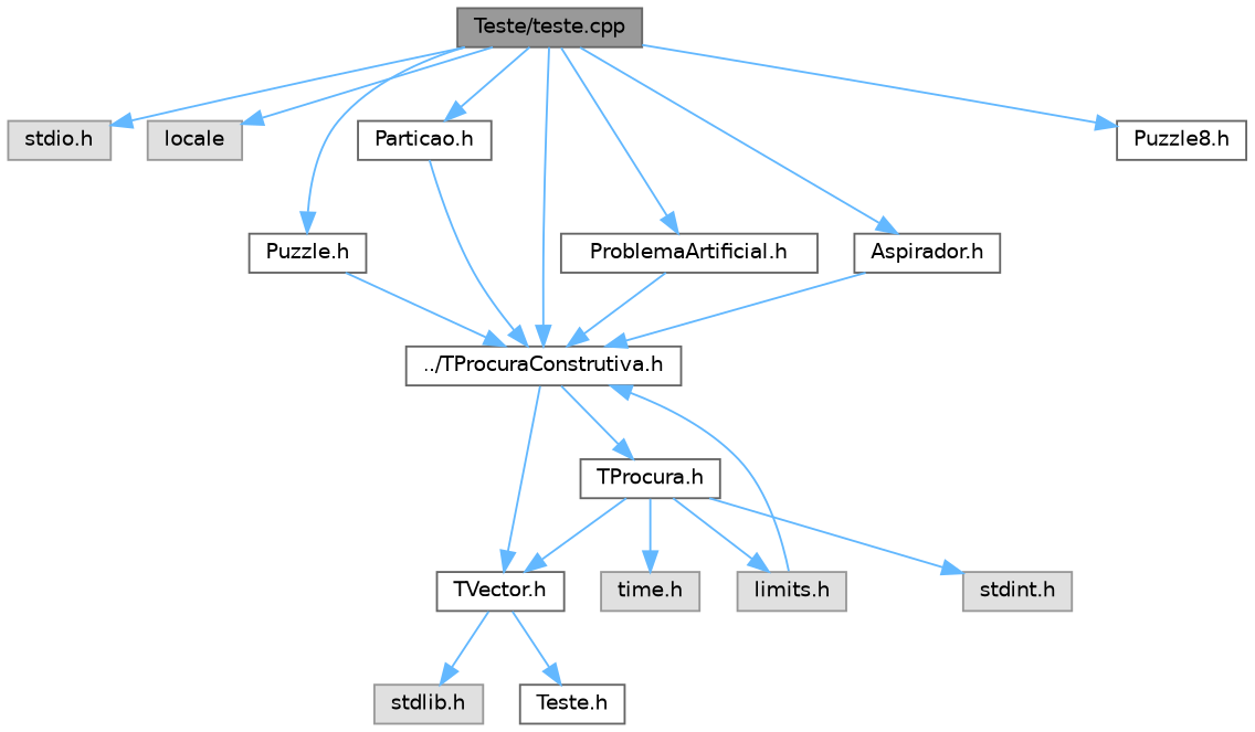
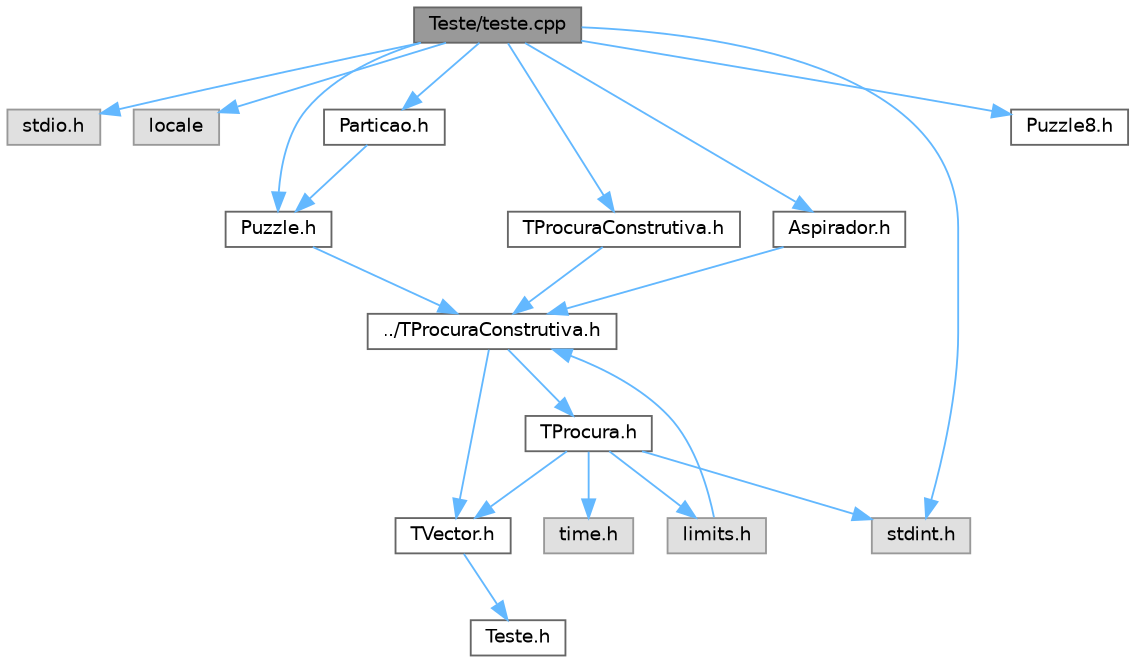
  digraph {
    node [color=grey40 fillcolor=white fontname=Helvetica fontsize=10 shape=box style=filled]
    edge [color=steelblue1 fontname=Helvetica fontsize=10 labelfontname=Helvetica labelfontsize=10 style=solid]
    n1 [color=gray40 fillcolor=grey60 fontcolor=black height=0.2 label="Teste/teste.cpp" width=0.4]
    n2 [color=grey60 fillcolor="#E0E0E0" height=0.2 label="stdio.h" width=0.4]
    n3 [color=grey60 fillcolor="#E0E0E0" height=0.2 label=locale width=0.4]
    n4 [height=0.2 label="../TProcuraConstrutiva.h" width=0.4]
-   n5 [height=0.2 label="ProblemaArtificial.h" width=0.4]
+   n5 [height=0.2 label="TProcuraConstrutiva.h" width=0.4]
    n6 [height=0.2 label="Aspirador.h" width=0.4]
    n7 [height=0.2 label="Puzzle.h" width=0.4]
    n8 [height=0.2 label="Particao.h" width=0.4]
    n9 [height=0.2 label="Puzzle8.h" width=0.4]
    n10 [height=0.2 label="TVector.h" width=0.4]
    n11 [height=0.2 label="TProcura.h" width=0.4]
-   n12 [color=grey60 fillcolor="#E0E0E0" height=0.2 label="stdlib.h" width=0.4]
    n13 [height=0.2 label="Teste.h" width=0.4]
    n14 [color=grey60 fillcolor="#E0E0E0" height=0.2 label="time.h" width=0.4]
    n15 [color=grey60 fillcolor="#E0E0E0" height=0.2 label="stdint.h" width=0.4]
    n16 [color=grey60 fillcolor="#E0E0E0" height=0.2 label="limits.h" width=0.4]
    n1 -> n2
    n1 -> n3
-   n1 -> n4
+   n1 -> n15
    n1 -> n5
    n1 -> n6
    n1 -> n7
    n1 -> n8
    n1 -> n9
    n4 -> n10
    n4 -> n11
    n5 -> n4
    n6 -> n4
    n7 -> n4
-   n8 -> n4
-   n10 -> n12
+   n8 -> n7
    n10 -> n13
    n11 -> n10
    n11 -> n14
    n11 -> n15
    n11 -> n16
    n16 -> n4
  }
